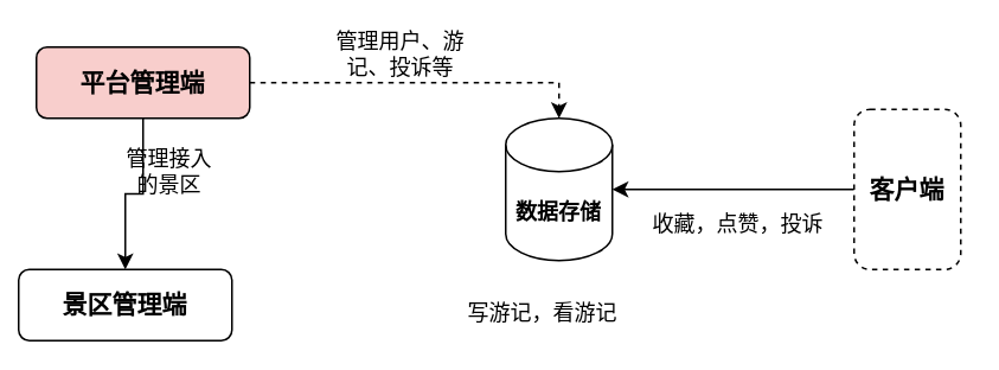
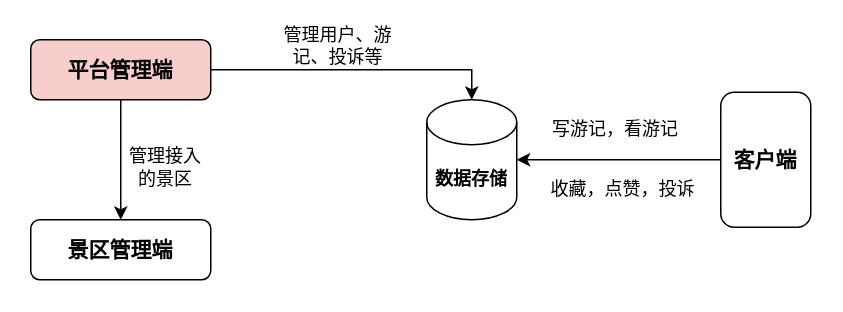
  <mxCell id="0" />
  <mxCell id="1" parent="0" />
  <mxCell id="2" style="edgeStyle=orthogonalEdgeStyle;rounded=0;orthogonalLoop=1;jettySize=auto;html=1;entryX=0.5;entryY=0;entryDx=0;entryDy=0;" edge="1" parent="1" source="4" target="5"><mxGeometry relative="1" as="geometry" /></mxCell>
- <mxCell id="3" style="edgeStyle=orthogonalEdgeStyle;rounded=0;orthogonalLoop=1;jettySize=auto;html=1;entryX=0.5;entryY=0;entryDx=0;entryDy=0;entryPerimeter=0;dashed=1;" edge="1" parent="1" source="4" target="9"><mxGeometry relative="1" as="geometry" /></mxCell>
+ <mxCell id="3" style="edgeStyle=orthogonalEdgeStyle;rounded=0;orthogonalLoop=1;jettySize=auto;html=1;entryX=0.5;entryY=0;entryDx=0;entryDy=0;entryPerimeter=0;" edge="1" parent="1" source="4" target="9"><mxGeometry relative="1" as="geometry" /></mxCell>
  <mxCell id="4" value="&lt;font style=&quot;font-size: 14px&quot;&gt;平台管理端&lt;/font&gt;" style="rounded=1;whiteSpace=wrap;html=1;fontStyle=1;fillColor=#f8cecc;" vertex="1" parent="1"><mxGeometry x="20" y="26" width="120" height="40" as="geometry" /></mxCell>
- <mxCell id="5" value="&lt;font style=&quot;font-size: 14px&quot;&gt;景区管理端&lt;/font&gt;" style="rounded=1;whiteSpace=wrap;html=1;fontStyle=1" vertex="1" parent="1"><mxGeometry x="10" y="151" width="120" height="40" as="geometry" /></mxCell>
- <mxCell id="6" value="管理接入的景区" style="text;html=1;strokeColor=none;fillColor=none;align=center;verticalAlign=middle;whiteSpace=wrap;rounded=0;" vertex="1" parent="1"><mxGeometry x="65" y="86" width="60" height="20" as="geometry" /></mxCell>
+ <mxCell id="5" value="&lt;font style=&quot;font-size: 14px&quot;&gt;景区管理端&lt;/font&gt;" style="rounded=1;whiteSpace=wrap;html=1;fontStyle=1" vertex="1" parent="1"><mxGeometry x="20" y="146" width="120" height="40" as="geometry" /></mxCell>
+ <mxCell id="6" value="管理接入的景区" style="text;html=1;strokeColor=none;fillColor=none;align=center;verticalAlign=middle;whiteSpace=wrap;rounded=0;" vertex="1" parent="1"><mxGeometry x="80" y="101" width="60" height="20" as="geometry" /></mxCell>
  <mxCell id="7" style="edgeStyle=orthogonalEdgeStyle;rounded=0;orthogonalLoop=1;jettySize=auto;html=1;entryX=1;entryY=0.5;entryDx=0;entryDy=0;entryPerimeter=0;" edge="1" parent="1" source="8" target="9"><mxGeometry relative="1" as="geometry" /></mxCell>
- <mxCell id="8" value="&lt;font style=&quot;font-size: 14px&quot;&gt;客户端&lt;/font&gt;" style="rounded=1;whiteSpace=wrap;html=1;fontStyle=1;dashed=1;" vertex="1" parent="1"><mxGeometry x="480" y="61" width="60" height="90" as="geometry" /></mxCell>
+ <mxCell id="8" value="&lt;font style=&quot;font-size: 14px&quot;&gt;客户端&lt;/font&gt;" style="rounded=1;whiteSpace=wrap;html=1;fontStyle=1" vertex="1" parent="1"><mxGeometry x="480" y="61" width="60" height="90" as="geometry" /></mxCell>
  <mxCell id="9" value="数据存储" style="shape=cylinder3;whiteSpace=wrap;html=1;boundedLbl=1;backgroundOutline=1;size=15;fontStyle=1" vertex="1" parent="1"><mxGeometry x="284" y="66" width="60" height="80" as="geometry" /></mxCell>
  <mxCell id="10" value="管理用户、游记、投诉等" style="text;html=1;strokeColor=none;fillColor=none;align=center;verticalAlign=middle;whiteSpace=wrap;rounded=0;" vertex="1" parent="1"><mxGeometry x="180" y="20" width="90" height="20" as="geometry" /></mxCell>
- <mxCell id="11" value="写游记，看游记" style="text;html=1;strokeColor=none;fillColor=none;align=center;verticalAlign=middle;whiteSpace=wrap;rounded=0;" vertex="1" parent="1"><mxGeometry x="260" y="166" width="90" height="20" as="geometry" /></mxCell>
+ <mxCell id="11" value="写游记，看游记" style="text;html=1;strokeColor=none;fillColor=none;align=center;verticalAlign=middle;whiteSpace=wrap;rounded=0;" vertex="1" parent="1"><mxGeometry x="365" y="76" width="90" height="20" as="geometry" /></mxCell>
  <mxCell id="12" value="收藏，点赞，投诉" style="text;html=1;strokeColor=none;fillColor=none;align=center;verticalAlign=middle;whiteSpace=wrap;rounded=0;" vertex="1" parent="1"><mxGeometry x="365" y="116" width="100" height="20" as="geometry" /></mxCell>
